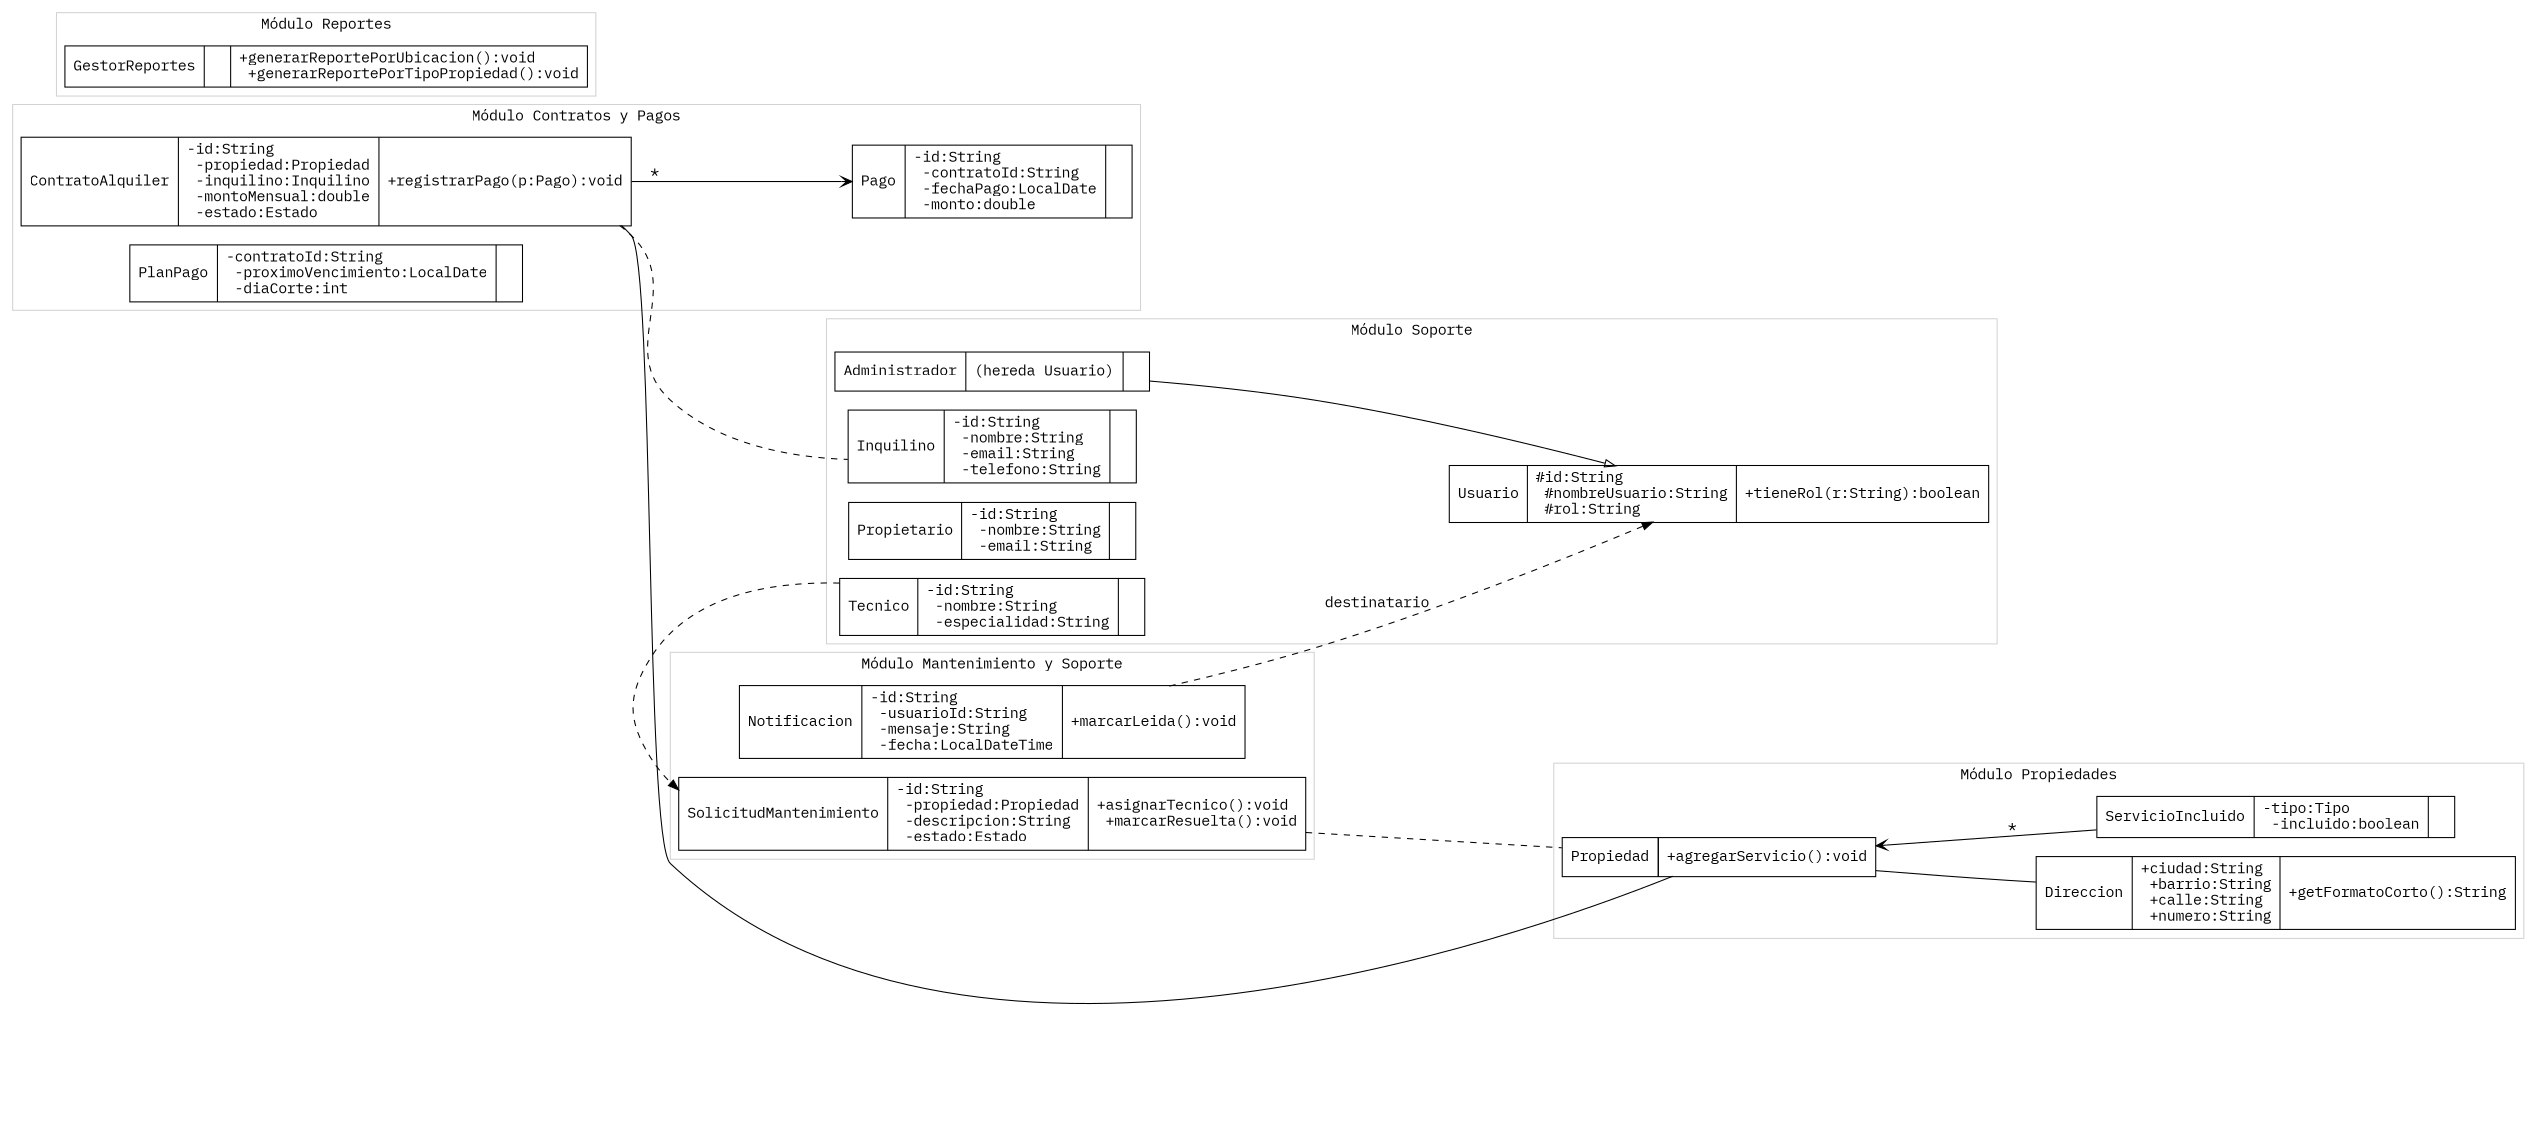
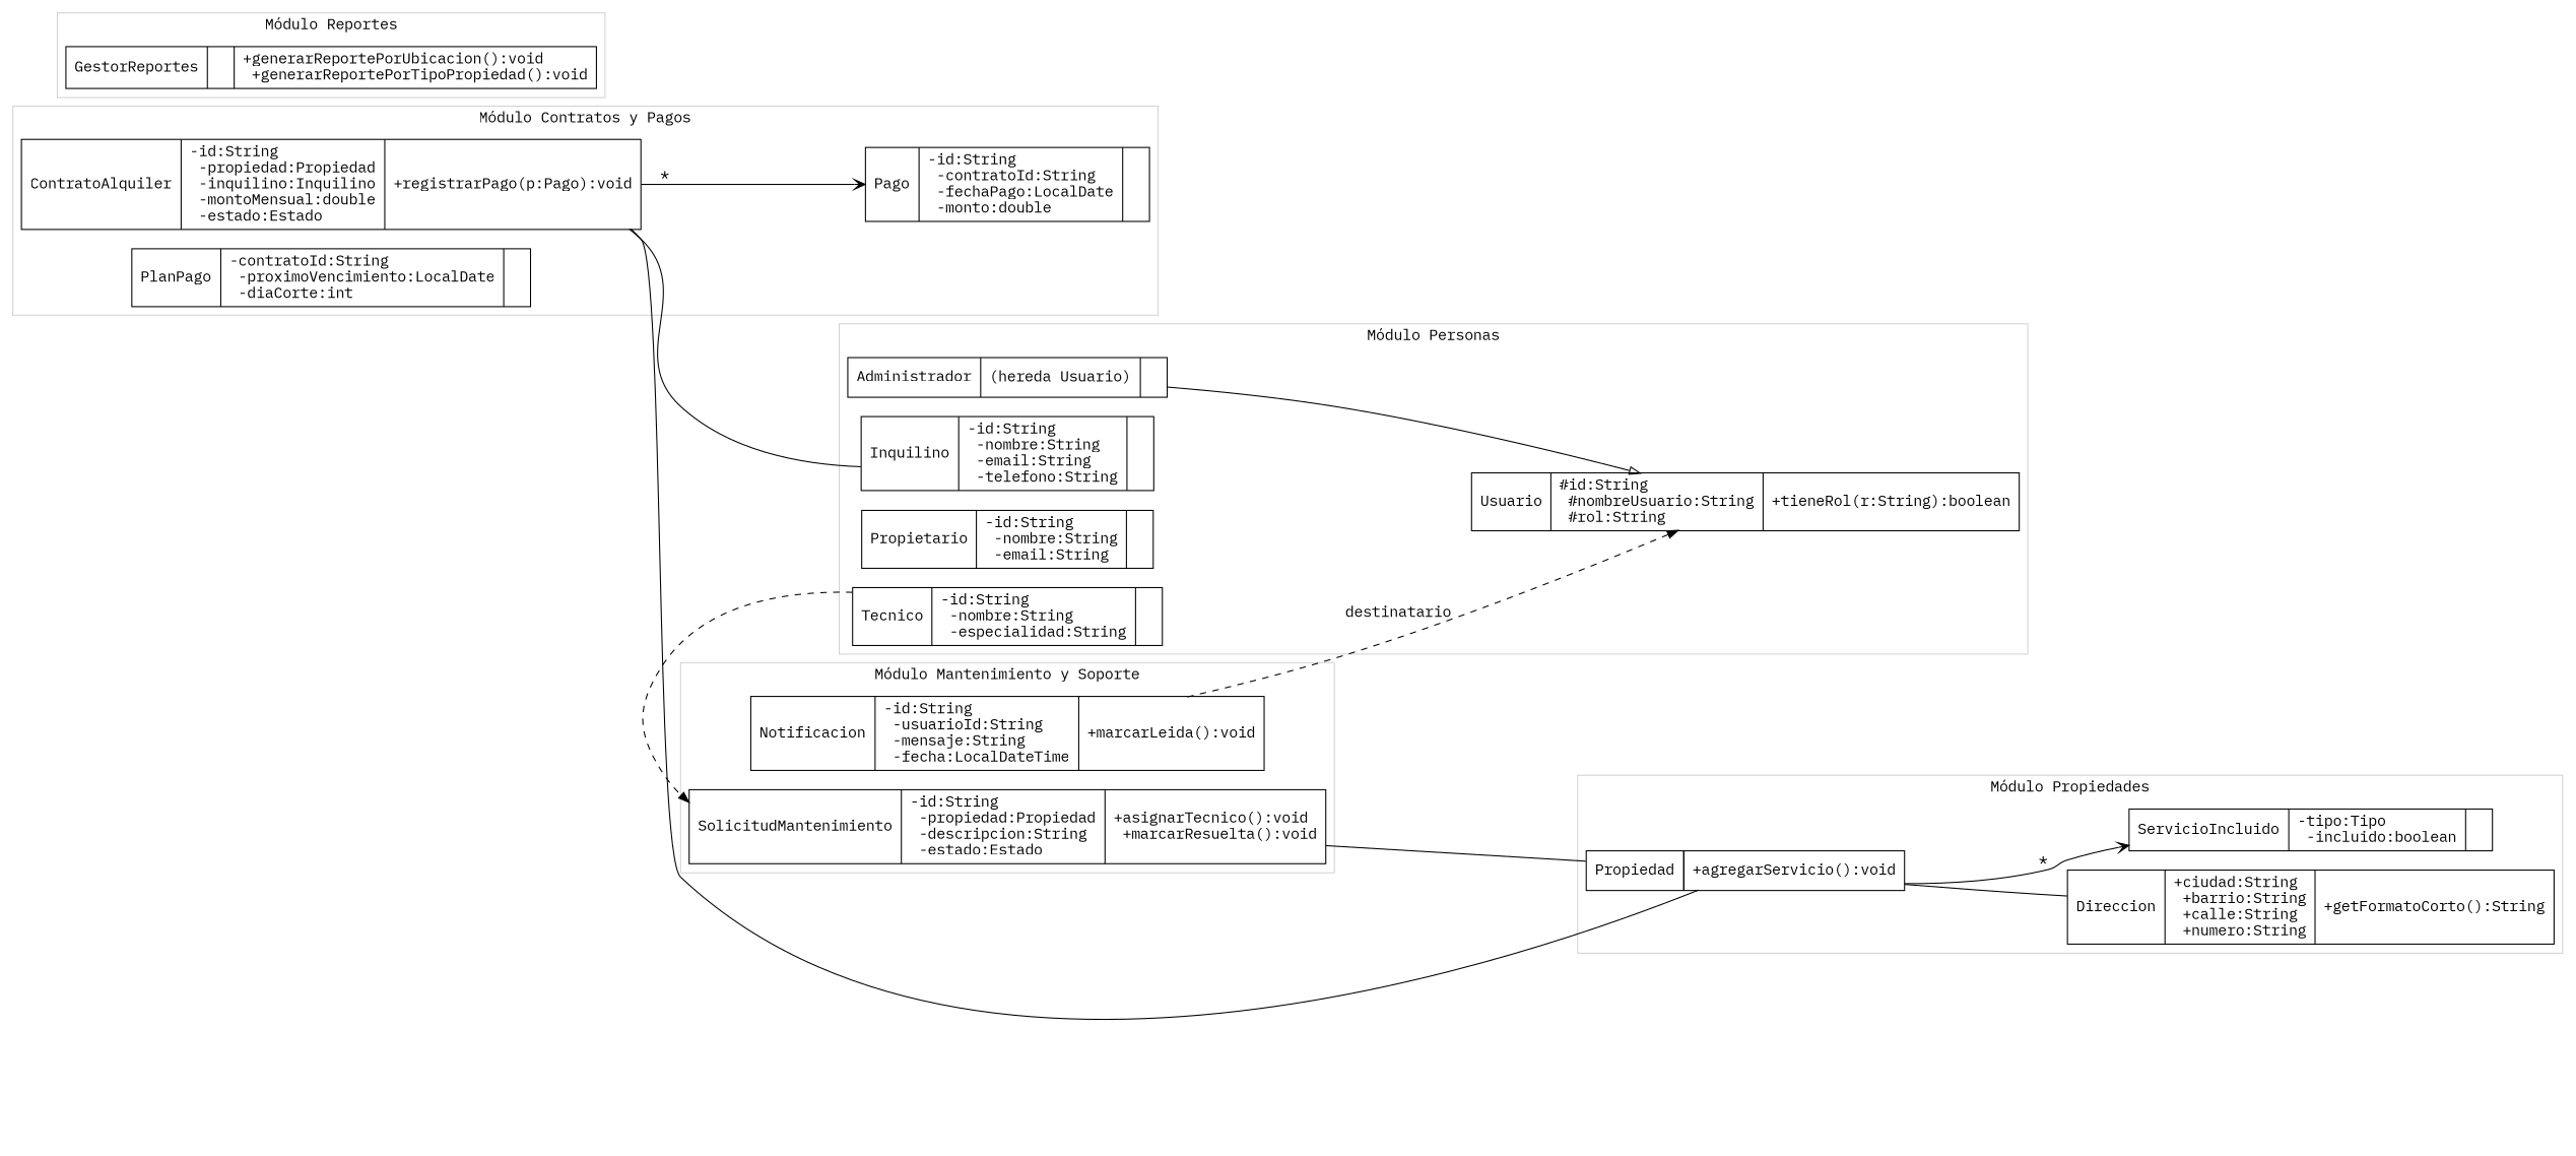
  digraph {
    fontname="IBM Plex Mono"
    rankdir=LR
    node [fontname="IBM Plex Mono" shape=record]
    edge [arrowhead=none fontname="IBM Plex Mono"]
    n1 [label="{Propiedad| -id:String\l -tipo:Tipo\l -direccion:Direccion\l -servicios:List<ServicioIncluido>\l | +agregarServicio():void\l}"]
    n2 [label="{Direccion| +ciudad:String\l +barrio:String\l +calle:String\l +numero:String\l | +getFormatoCorto():String\l}"]
    n3 [label="{ServicioIncluido| -tipo:Tipo\l -incluido:boolean\l | }"]
    n4 [label="{Usuario| #id:String\l #nombreUsuario:String\l #rol:String\l | +tieneRol(r:String):boolean\l}"]
    n5 [label="{Administrador| (hereda Usuario)\l | }"]
    n6 [label="{Inquilino| -id:String\l -nombre:String\l -email:String\l -telefono:String\l | }"]
    n7 [label="{Propietario| -id:String\l -nombre:String\l -email:String\l | }"]
    n8 [label="{Tecnico| -id:String\l -nombre:String\l -especialidad:String\l | }"]
    n9 [label="{ContratoAlquiler| -id:String\l -propiedad:Propiedad\l -inquilino:Inquilino\l -montoMensual:double\l -estado:Estado\l | +registrarPago(p:Pago):void\l}"]
    n10 [label="{Pago| -id:String\l -contratoId:String\l -fechaPago:LocalDate\l -monto:double\l | }"]
    n11 [label="{PlanPago| -contratoId:String\l -proximoVencimiento:LocalDate\l -diaCorte:int\l | }"]
    n12 [label="{SolicitudMantenimiento| -id:String\l -propiedad:Propiedad\l -descripcion:String\l -estado:Estado\l | +asignarTecnico():void\l +marcarResuelta():void\l}"]
    n13 [label="{Notificacion| -id:String\l -usuarioId:String\l -mensaje:String\l -fecha:LocalDateTime\l | +marcarLeida():void\l}"]
    n14 [label="{GestorReportes| | +generarReportePorUbicacion():void\l +generarReportePorTipoPropiedad():void\l}"]
    subgraph cluster_1 {
      color=lightgrey
      label="Módulo Propiedades"
      n1
      n2
      n3
    }
    subgraph cluster_2 {
      color=lightgrey
-     label="Módulo Soporte"
+     label="Módulo Personas"
      n4
      n5
      n6
      n7
      n8
    }
    subgraph cluster_3 {
      color=lightgrey
      label="Módulo Contratos y Pagos"
      n9
      n10
      n11
    }
    subgraph cluster_4 {
      color=lightgrey
      label="Módulo Mantenimiento y Soporte"
      n12
      n13
    }
    subgraph cluster_5 {
      color=lightgrey
      label="Módulo Reportes"
      n14
    }
    n1 -> n2
-   n3 -> n1 [arrowhead=vee label="*"]
+   n1 -> n3 [arrowhead=vee label="*"]
    n5 -> n4 [arrowhead=empty]
    n8 -> n12 [style=dashed arrowhead=""]
    n9 -> n1
-   n9 -> n6 [style=dashed]
+   n9 -> n6
    n9 -> n10 [arrowhead=vee label="*"]
-   n12 -> n1 [style=dashed]
+   n12 -> n1
    n13 -> n4 [label=destinatario style=dashed arrowhead=""]
  }
